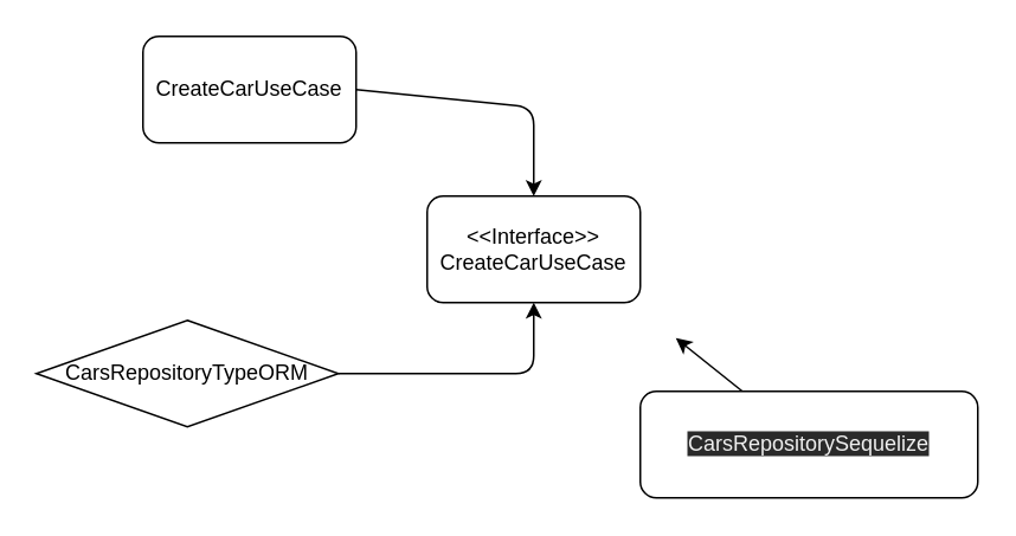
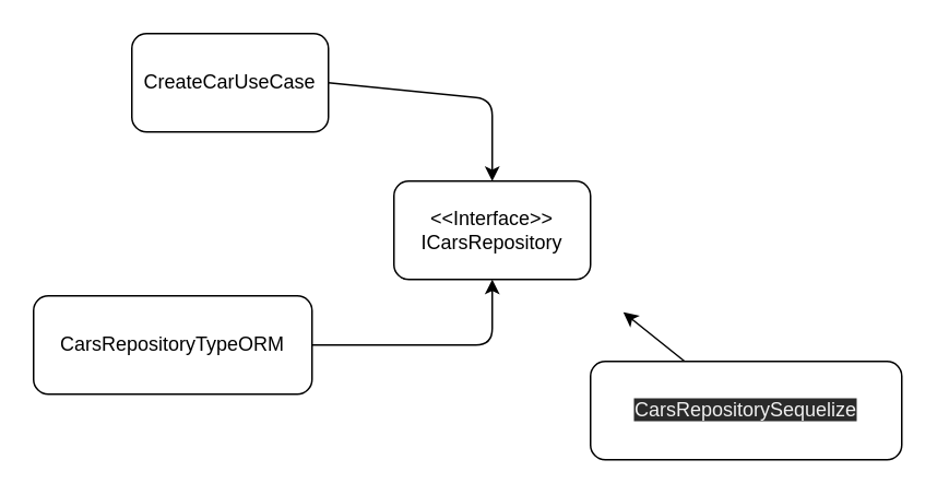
  <mxCell id="0" />
  <mxCell id="1" parent="0" />
  <mxCell id="2" style="edgeStyle=none;html=1;exitX=1;exitY=0.5;exitDx=0;exitDy=0;entryX=0.5;entryY=0;entryDx=0;entryDy=0;" edge="1" parent="1" source="3" target="4"><mxGeometry relative="1" as="geometry"><Array as="points"><mxPoint x="300" y="60" /></Array></mxGeometry></mxCell>
  <mxCell id="3" value="CreateCarUseCase" style="rounded=1;whiteSpace=wrap;html=1;" vertex="1" parent="1"><mxGeometry x="80" y="20" width="120" height="60" as="geometry" /></mxCell>
- <mxCell id="4" value="&amp;lt;&amp;lt;Interface&amp;gt;&amp;gt;&lt;br&gt;CreateCarUseCase" style="rounded=1;whiteSpace=wrap;html=1;" vertex="1" parent="1"><mxGeometry x="240" y="110" width="120" height="60" as="geometry" /></mxCell>
+ <mxCell id="4" value="&amp;lt;&amp;lt;Interface&amp;gt;&amp;gt;&lt;br&gt;ICarsRepository" style="rounded=1;whiteSpace=wrap;html=1;" vertex="1" parent="1"><mxGeometry x="240" y="110" width="120" height="60" as="geometry" /></mxCell>
  <mxCell id="5" style="edgeStyle=none;html=1;entryX=0.5;entryY=1;entryDx=0;entryDy=0;" edge="1" parent="1" source="6" target="4"><mxGeometry relative="1" as="geometry"><Array as="points"><mxPoint x="300" y="210" /></Array></mxGeometry></mxCell>
- <mxCell id="6" value="CarsRepositoryTypeORM" style="rhombus;whiteSpace=wrap;html=1;" vertex="1" parent="1"><mxGeometry x="20" y="180" width="170" height="60" as="geometry" /></mxCell>
+ <mxCell id="6" value="CarsRepositoryTypeORM" style="rounded=1;whiteSpace=wrap;html=1;" vertex="1" parent="1"><mxGeometry x="20" y="180" width="170" height="60" as="geometry" /></mxCell>
  <mxCell id="7" style="edgeStyle=none;html=1;" edge="1" parent="1" source="8"><mxGeometry relative="1" as="geometry"><mxPoint x="380" y="190" as="targetPoint" /></mxGeometry></mxCell>
  <mxCell id="8" value="&lt;span style=&quot;color: rgb(240 , 240 , 240) ; font-family: &amp;#34;helvetica&amp;#34; ; font-size: 12px ; font-style: normal ; font-weight: 400 ; letter-spacing: normal ; text-align: center ; text-indent: 0px ; text-transform: none ; word-spacing: 0px ; background-color: rgb(42 , 42 , 42) ; display: inline ; float: none&quot;&gt;CarsRepositorySequelize&lt;/span&gt;" style="rounded=1;whiteSpace=wrap;html=1;" vertex="1" parent="1"><mxGeometry x="360" y="220" width="190" height="60" as="geometry" /></mxCell>
